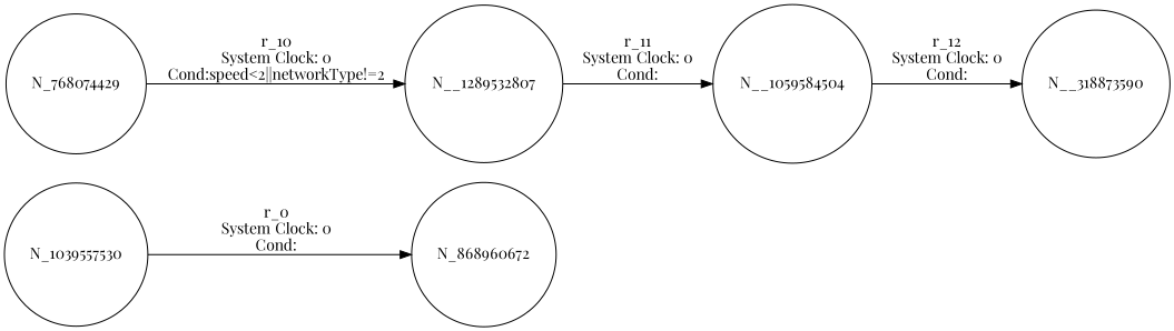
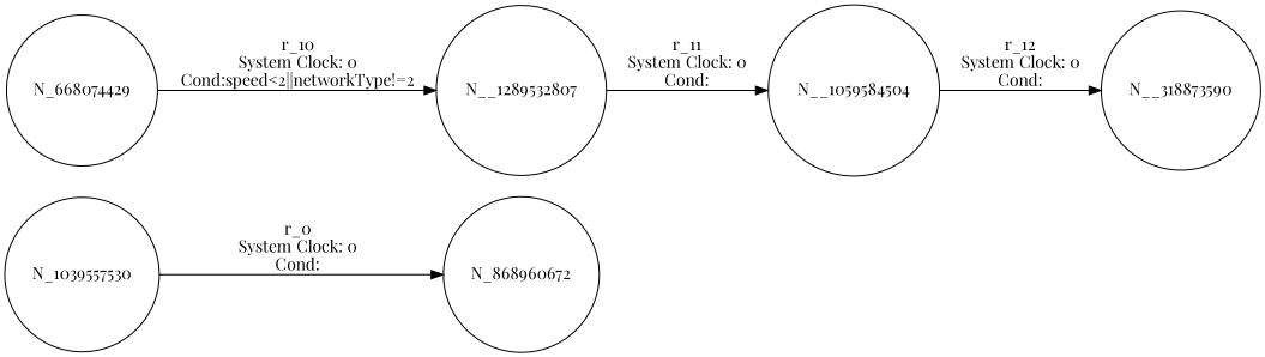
  digraph {
    fontname="Playfair Display"
    rankdir=LR
    node [fontname="Playfair Display" shape=circle]
    edge [fontname="Playfair Display"]
    N_1039557530
    N_868960672
-   N_668074429 [label=N_768074429]
+   N_668074429
    N__1289532807
    N__1059584504
    N__318873590
    N_1039557530 -> N_868960672 [label="r_0\nSystem Clock: 0\nCond:"]
    N_668074429 -> N__1289532807 [label="r_10\nSystem Clock: 0\nCond:speed<2||networkType!=2"]
    N__1289532807 -> N__1059584504 [label="r_11\nSystem Clock: 0\nCond:"]
    N__1059584504 -> N__318873590 [label="r_12\nSystem Clock: 0\nCond:"]
  }
